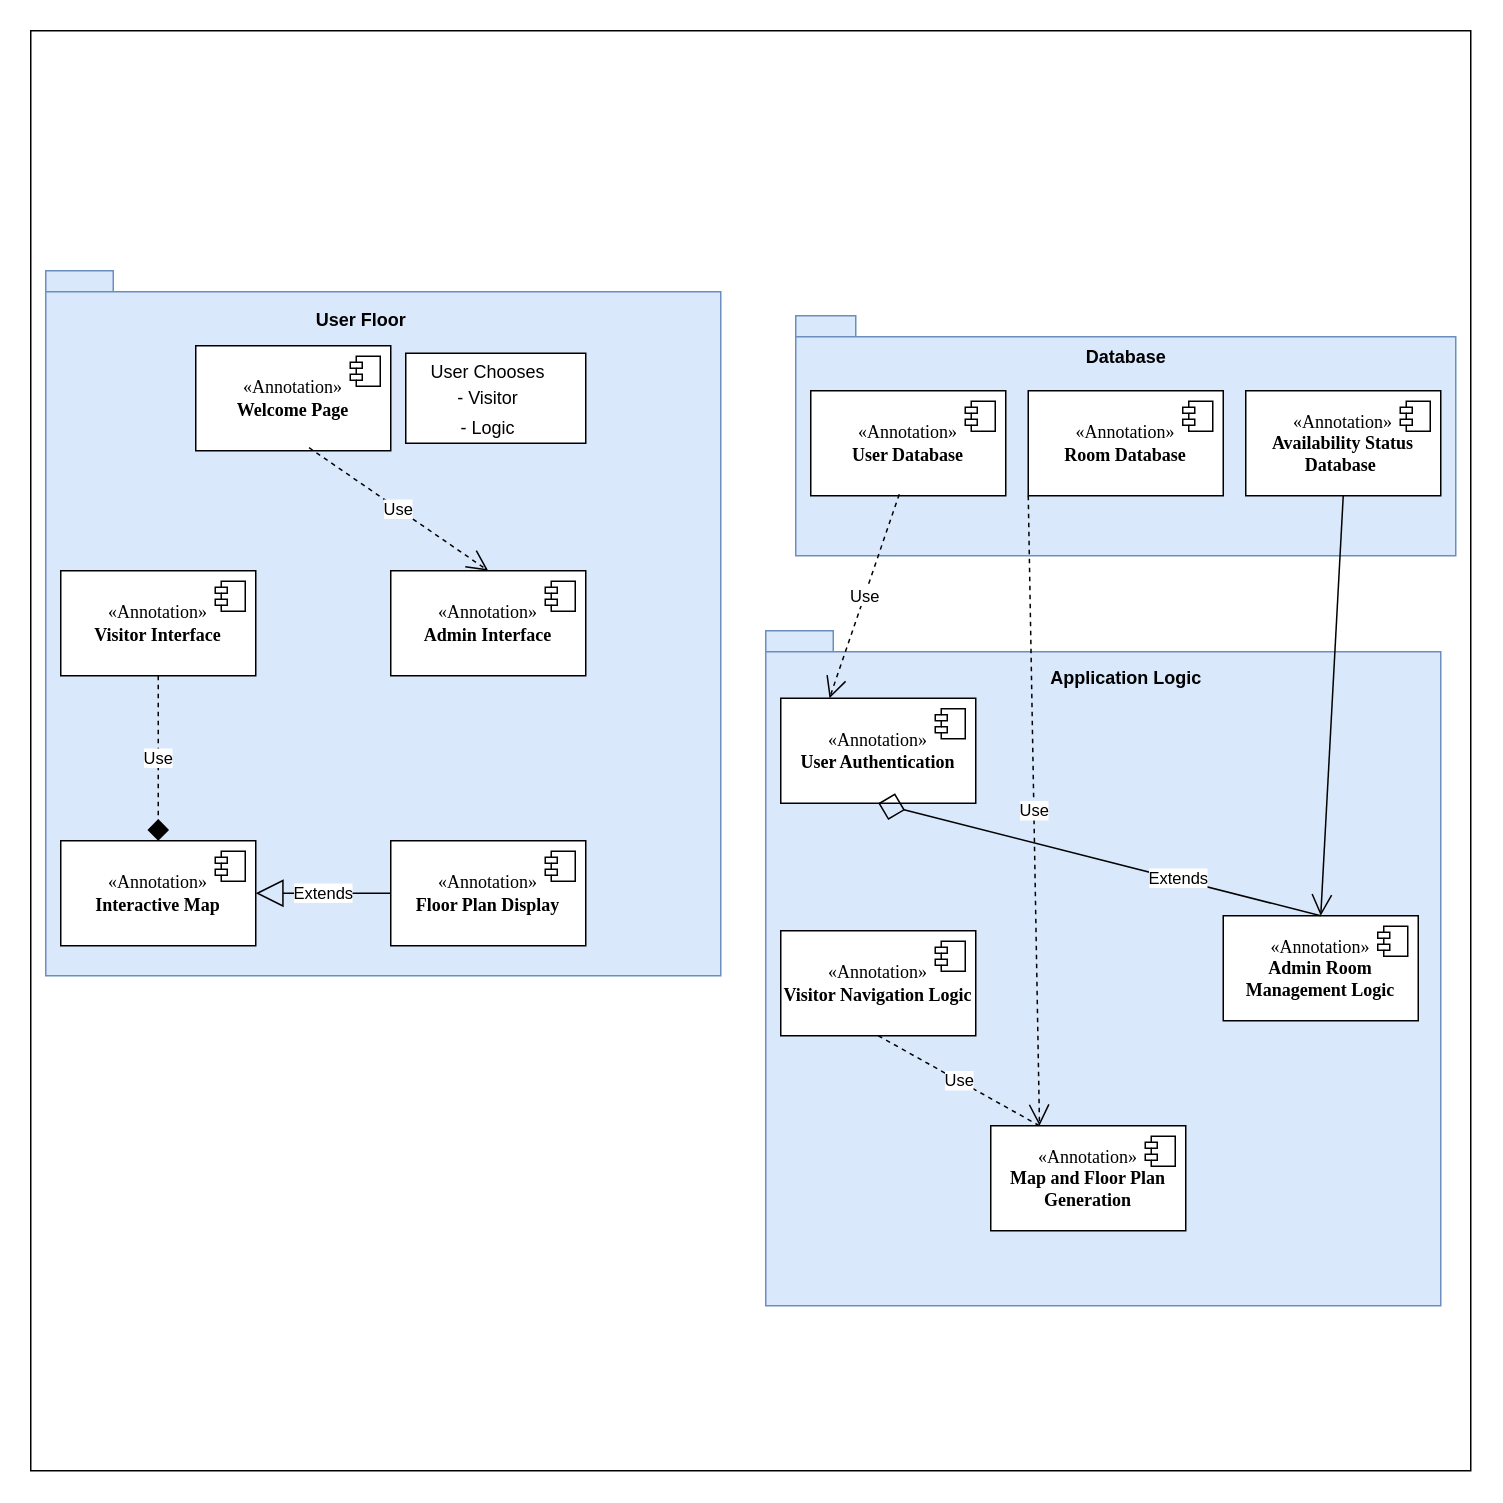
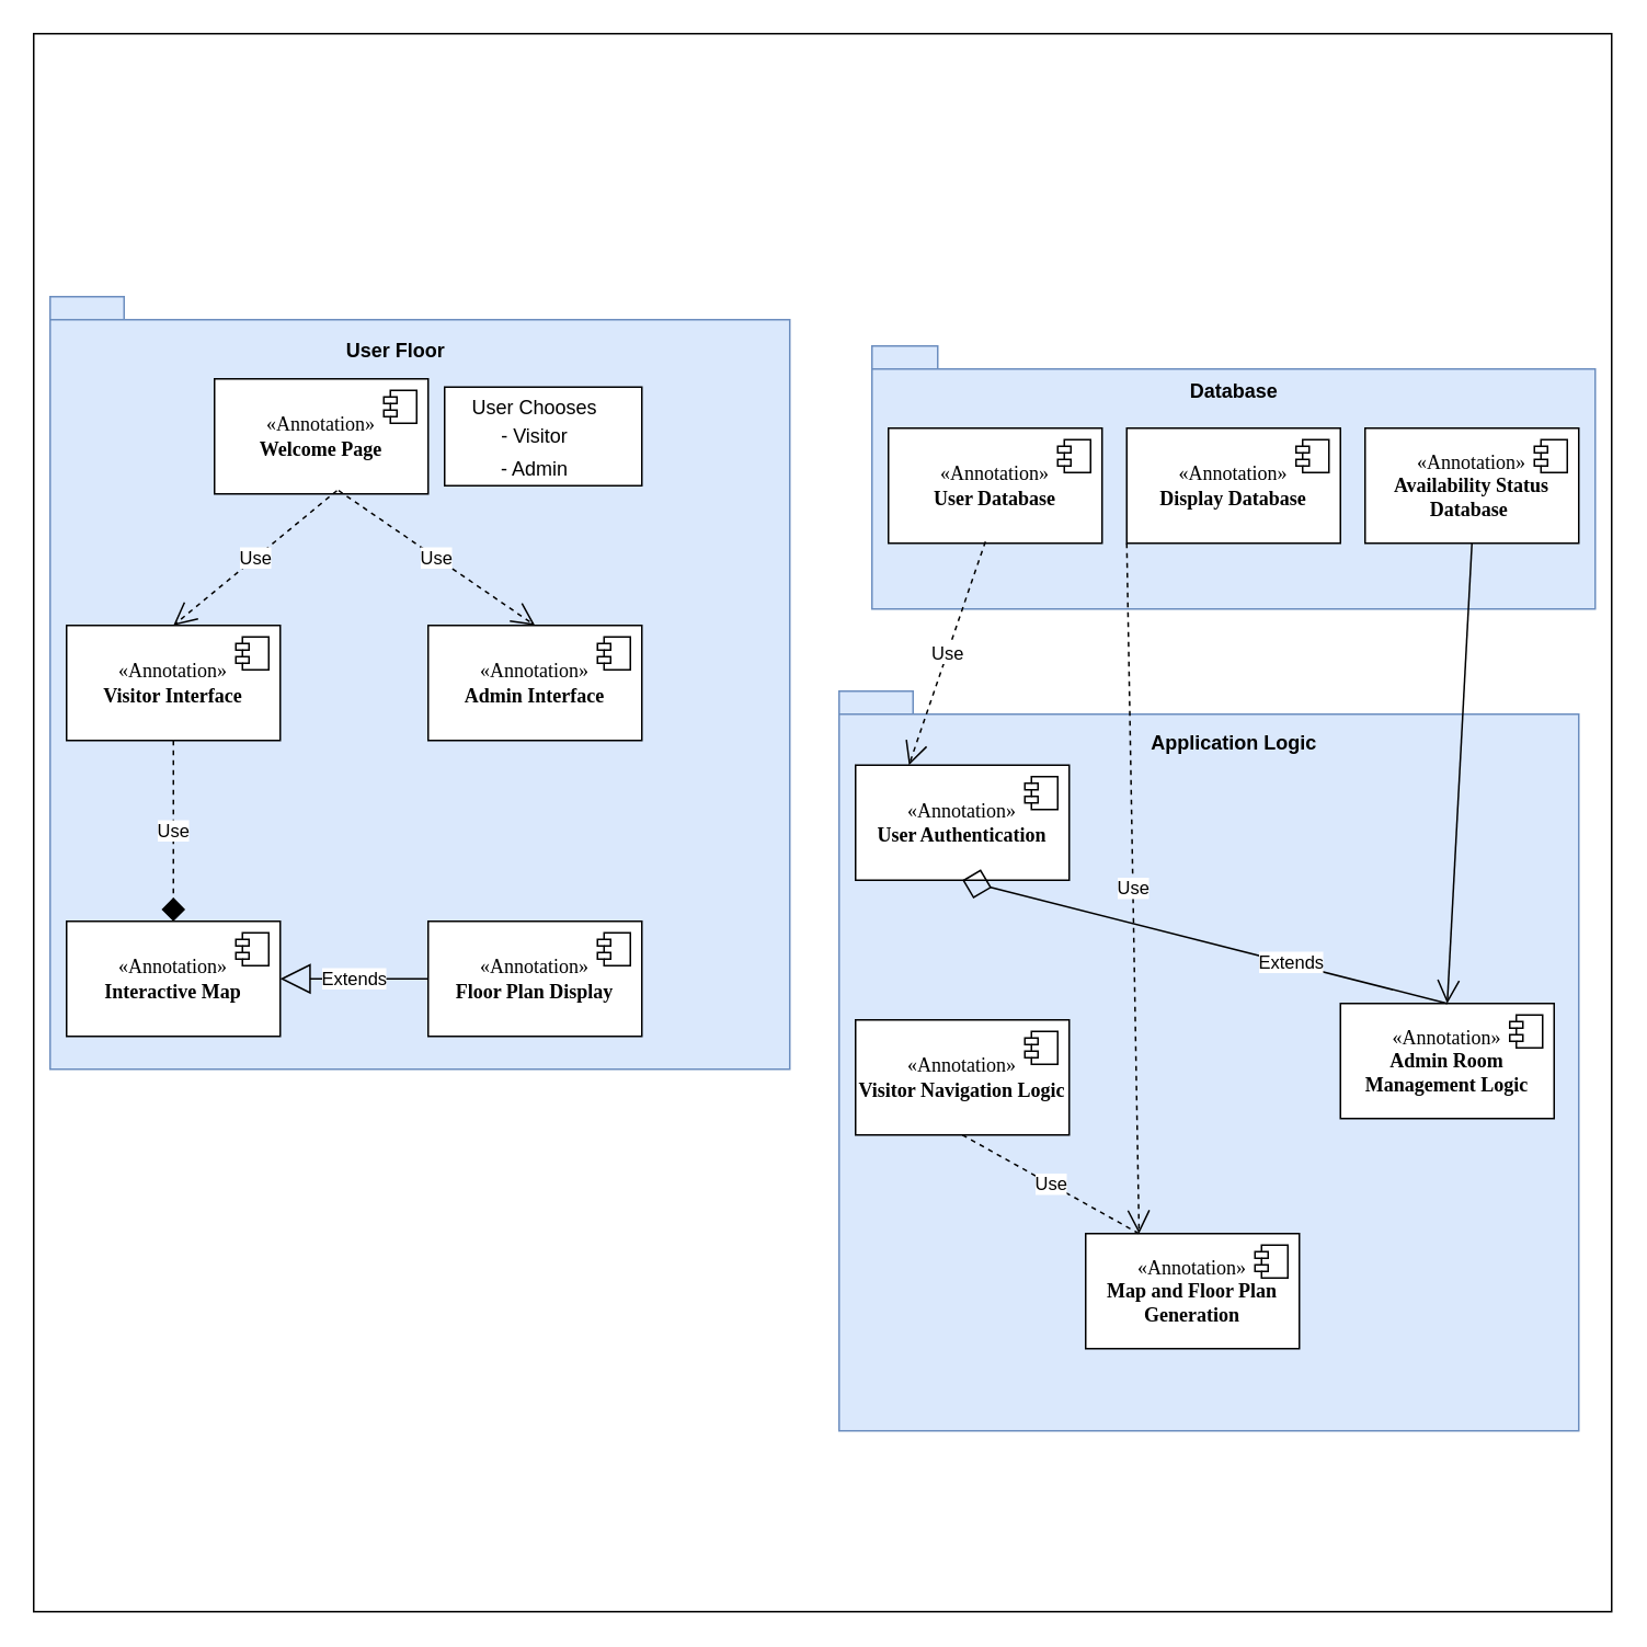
  <mxCell id="0" />
  <mxCell id="1" parent="0" />
  <mxCell id="2" value="" style="whiteSpace=wrap;html=1;aspect=fixed;" vertex="1" parent="1"><mxGeometry y="20" width="960" height="960" as="geometry" x="20" /></mxCell>
  <mxCell id="3" value="" style="shape=folder;fontStyle=1;spacingTop=10;tabWidth=40;tabHeight=14;tabPosition=left;html=1;whiteSpace=wrap;fillColor=#dae8fc;strokeColor=#6c8ebf;" vertex="1" parent="1"><mxGeometry x="30" y="180" width="450" height="470" as="geometry" /></mxCell>
  <mxCell id="4" value="«Annotation»&lt;br&gt;&lt;b&gt;Admin Interface&lt;/b&gt;" style="html=1;dropTarget=0;whiteSpace=wrap;fontFamily=Times New Roman;spacing=2;" vertex="1" parent="1"><mxGeometry x="260" y="380" width="130" height="70" as="geometry" /></mxCell>
  <mxCell id="5" value="" style="shape=module;jettyWidth=8;jettyHeight=4;fontFamily=Times New Roman;spacing=2;" vertex="1" parent="4"><mxGeometry x="1" width="20" height="20" relative="1" as="geometry"><mxPoint x="-27" y="7" as="offset" /></mxGeometry></mxCell>
  <mxCell id="6" value="«Annotation»&lt;br&gt;&lt;b&gt;Visitor Interface&lt;/b&gt;" style="html=1;dropTarget=0;whiteSpace=wrap;fontFamily=Times New Roman;spacing=2;" vertex="1" parent="1"><mxGeometry x="40" y="380" width="130" height="70" as="geometry" /></mxCell>
  <mxCell id="7" value="" style="shape=module;jettyWidth=8;jettyHeight=4;fontFamily=Times New Roman;spacing=2;" vertex="1" parent="6"><mxGeometry x="1" width="20" height="20" relative="1" as="geometry"><mxPoint x="-27" y="7" as="offset" /></mxGeometry></mxCell>
  <mxCell id="8" value="«Annotation»&lt;br&gt;&lt;b&gt;Floor Plan Display&lt;/b&gt;" style="html=1;dropTarget=0;whiteSpace=wrap;fontFamily=Times New Roman;spacing=2;" vertex="1" parent="1"><mxGeometry x="260" y="560" width="130" height="70" as="geometry" /></mxCell>
  <mxCell id="9" value="" style="shape=module;jettyWidth=8;jettyHeight=4;fontFamily=Times New Roman;spacing=2;" vertex="1" parent="8"><mxGeometry x="1" width="20" height="20" relative="1" as="geometry"><mxPoint x="-27" y="7" as="offset" /></mxGeometry></mxCell>
  <mxCell id="10" value="«Annotation»&lt;br&gt;&lt;b&gt;Interactive Map&lt;/b&gt;" style="html=1;dropTarget=0;whiteSpace=wrap;fontFamily=Times New Roman;spacing=2;" vertex="1" parent="1"><mxGeometry x="40" y="560" width="130" height="70" as="geometry" /></mxCell>
  <mxCell id="11" value="" style="shape=module;jettyWidth=8;jettyHeight=4;fontFamily=Times New Roman;spacing=2;" vertex="1" parent="10"><mxGeometry x="1" width="20" height="20" relative="1" as="geometry"><mxPoint x="-27" y="7" as="offset" /></mxGeometry></mxCell>
  <mxCell id="12" value="«Annotation»&lt;br&gt;&lt;b&gt;Welcome Page&lt;/b&gt;" style="html=1;dropTarget=0;whiteSpace=wrap;fontFamily=Times New Roman;spacing=2;" vertex="1" parent="1"><mxGeometry x="130" y="230" width="130" height="70" as="geometry" /></mxCell>
  <mxCell id="13" value="" style="shape=module;jettyWidth=8;jettyHeight=4;fontFamily=Times New Roman;spacing=2;" vertex="1" parent="12"><mxGeometry x="1" width="20" height="20" relative="1" as="geometry"><mxPoint x="-27" y="7" as="offset" /></mxGeometry></mxCell>
  <mxCell id="14" value="Use" style="endArrow=diamond;endSize=12;dashed=1;html=1;rounded=0;exitX=0.5;exitY=1;exitDx=0;exitDy=0;entryX=0.5;entryY=0;entryDx=0;entryDy=0;" edge="1" parent="1" source="6" target="10"><mxGeometry width="160" relative="1" as="geometry"><mxPoint x="380" y="500" as="sourcePoint" /><mxPoint x="540" y="500" as="targetPoint" /></mxGeometry></mxCell>
  <mxCell id="15" value="Extends" style="endArrow=block;endSize=16;endFill=0;html=1;rounded=0;exitX=0;exitY=0.5;exitDx=0;exitDy=0;entryX=1;entryY=0.5;entryDx=0;entryDy=0;" edge="1" parent="1" source="8" target="10"><mxGeometry width="160" relative="1" as="geometry"><mxPoint x="380" y="500" as="sourcePoint" /><mxPoint x="540" y="500" as="targetPoint" /></mxGeometry></mxCell>
  <mxCell id="16" value="" style="rounded=0;whiteSpace=wrap;html=1;" vertex="1" parent="1"><mxGeometry x="270" y="235" width="120" height="60" as="geometry" /></mxCell>
  <mxCell id="17" value="User Chooses" style="text;html=1;align=center;verticalAlign=middle;whiteSpace=wrap;rounded=0;" vertex="1" parent="1"><mxGeometry x="280" y="235" width="90" height="25" as="geometry" /></mxCell>
  <mxCell id="18" value="- Visitor" style="text;html=1;align=center;verticalAlign=middle;whiteSpace=wrap;rounded=0;" vertex="1" parent="1"><mxGeometry x="280" y="252.5" width="90" height="25" as="geometry" /></mxCell>
- <mxCell id="19" value="- Logic" style="text;html=1;align=center;verticalAlign=middle;whiteSpace=wrap;rounded=0;" vertex="1" parent="1"><mxGeometry x="280" y="275" width="90" height="20" as="geometry" /></mxCell>
+ <mxCell id="19" value="- Admin" style="text;html=1;align=center;verticalAlign=middle;whiteSpace=wrap;rounded=0;" vertex="1" parent="1"><mxGeometry x="280" y="275" width="90" height="20" as="geometry" /></mxCell>
+ <mxCell id="20" value="Use" style="endArrow=open;endSize=12;dashed=1;html=1;rounded=0;entryX=0.5;entryY=0;entryDx=0;entryDy=0;exitX=0.573;exitY=0.971;exitDx=0;exitDy=0;exitPerimeter=0;" edge="1" parent="1" source="12" target="6"><mxGeometry width="160" relative="1" as="geometry"><mxPoint x="248" y="500" as="sourcePoint" /><mxPoint x="185" y="600" as="targetPoint" /></mxGeometry></mxCell>
  <mxCell id="21" value="Use" style="endArrow=open;endSize=12;dashed=1;html=1;rounded=0;entryX=0.5;entryY=0;entryDx=0;entryDy=0;exitX=0.581;exitY=0.971;exitDx=0;exitDy=0;exitPerimeter=0;" edge="1" parent="1" source="12" target="4"><mxGeometry width="160" relative="1" as="geometry"><mxPoint x="387" y="318" as="sourcePoint" /><mxPoint x="248" y="430" as="targetPoint" /></mxGeometry></mxCell>
  <mxCell id="22" value="" style="shape=folder;fontStyle=1;spacingTop=10;tabWidth=40;tabHeight=14;tabPosition=left;html=1;whiteSpace=wrap;fillColor=#dae8fc;strokeColor=#6c8ebf;" vertex="1" parent="1"><mxGeometry x="530" y="210" width="440" height="160" as="geometry" /></mxCell>
  <mxCell id="23" value="«Annotation»&lt;br&gt;&lt;b&gt;User Database&lt;/b&gt;" style="html=1;dropTarget=0;whiteSpace=wrap;fontFamily=Times New Roman;spacing=2;" vertex="1" parent="1"><mxGeometry x="540" y="260" width="130" height="70" as="geometry" /></mxCell>
  <mxCell id="24" value="" style="shape=module;jettyWidth=8;jettyHeight=4;fontFamily=Times New Roman;spacing=2;" vertex="1" parent="23"><mxGeometry x="1" width="20" height="20" relative="1" as="geometry"><mxPoint x="-27" y="7" as="offset" /></mxGeometry></mxCell>
- <mxCell id="25" value="«Annotation»&lt;br&gt;&lt;b&gt;Room Database&lt;/b&gt;" style="html=1;dropTarget=0;whiteSpace=wrap;fontFamily=Times New Roman;spacing=2;" vertex="1" parent="1"><mxGeometry x="685" y="260" width="130" height="70" as="geometry" /></mxCell>
+ <mxCell id="25" value="«Annotation»&lt;br&gt;&lt;b&gt;Display Database&lt;/b&gt;" style="html=1;dropTarget=0;whiteSpace=wrap;fontFamily=Times New Roman;spacing=2;" vertex="1" parent="1"><mxGeometry x="685" y="260" width="130" height="70" as="geometry" /></mxCell>
  <mxCell id="26" value="" style="shape=module;jettyWidth=8;jettyHeight=4;fontFamily=Times New Roman;spacing=2;" vertex="1" parent="25"><mxGeometry x="1" width="20" height="20" relative="1" as="geometry"><mxPoint x="-27" y="7" as="offset" /></mxGeometry></mxCell>
  <mxCell id="27" value="«Annotation»&lt;br&gt;&lt;b&gt;Availability Status Database&amp;nbsp;&lt;/b&gt;" style="html=1;dropTarget=0;whiteSpace=wrap;fontFamily=Times New Roman;spacing=2;" vertex="1" parent="1"><mxGeometry x="830" y="260" width="130" height="70" as="geometry" /></mxCell>
  <mxCell id="28" value="" style="shape=module;jettyWidth=8;jettyHeight=4;fontFamily=Times New Roman;spacing=2;" vertex="1" parent="27"><mxGeometry x="1" width="20" height="20" relative="1" as="geometry"><mxPoint x="-27" y="7" as="offset" /></mxGeometry></mxCell>
  <mxCell id="29" value="" style="shape=folder;fontStyle=1;spacingTop=10;tabWidth=40;tabHeight=14;tabPosition=left;html=1;whiteSpace=wrap;fillColor=#dae8fc;strokeColor=#6c8ebf;" vertex="1" parent="1"><mxGeometry x="510" y="420" width="450" height="450" as="geometry" /></mxCell>
  <mxCell id="30" value="«Annotation»&lt;br&gt;&lt;b&gt;User Authentication&lt;/b&gt;" style="html=1;dropTarget=0;whiteSpace=wrap;fontFamily=Times New Roman;spacing=2;" vertex="1" parent="1"><mxGeometry x="520" y="465" width="130" height="70" as="geometry" /></mxCell>
  <mxCell id="31" value="" style="shape=module;jettyWidth=8;jettyHeight=4;fontFamily=Times New Roman;spacing=2;" vertex="1" parent="30"><mxGeometry x="1" width="20" height="20" relative="1" as="geometry"><mxPoint x="-27" y="7" as="offset" /></mxGeometry></mxCell>
  <mxCell id="32" value="«Annotation»&lt;br&gt;&lt;b&gt;Visitor Navigation Logic&lt;/b&gt;" style="html=1;dropTarget=0;whiteSpace=wrap;fontFamily=Times New Roman;spacing=2;" vertex="1" parent="1"><mxGeometry x="520" y="620" width="130" height="70" as="geometry" /></mxCell>
  <mxCell id="33" value="" style="shape=module;jettyWidth=8;jettyHeight=4;fontFamily=Times New Roman;spacing=2;" vertex="1" parent="32"><mxGeometry x="1" width="20" height="20" relative="1" as="geometry"><mxPoint x="-27" y="7" as="offset" /></mxGeometry></mxCell>
  <mxCell id="34" value="«Annotation»&lt;br&gt;&lt;b&gt;Map and Floor Plan Generation&lt;/b&gt;" style="html=1;dropTarget=0;whiteSpace=wrap;fontFamily=Times New Roman;spacing=2;" vertex="1" parent="1"><mxGeometry x="660" y="750" width="130" height="70" as="geometry" /></mxCell>
  <mxCell id="35" value="" style="shape=module;jettyWidth=8;jettyHeight=4;fontFamily=Times New Roman;spacing=2;" vertex="1" parent="34"><mxGeometry x="1" width="20" height="20" relative="1" as="geometry"><mxPoint x="-27" y="7" as="offset" /></mxGeometry></mxCell>
  <mxCell id="36" value="«Annotation»&lt;br&gt;&lt;b&gt;Admin Room Management Logic&lt;/b&gt;" style="html=1;dropTarget=0;whiteSpace=wrap;fontFamily=Times New Roman;spacing=2;" vertex="1" parent="1"><mxGeometry x="815" y="610" width="130" height="70" as="geometry" /></mxCell>
  <mxCell id="37" value="" style="shape=module;jettyWidth=8;jettyHeight=4;fontFamily=Times New Roman;spacing=2;" vertex="1" parent="36"><mxGeometry x="1" width="20" height="20" relative="1" as="geometry"><mxPoint x="-27" y="7" as="offset" /></mxGeometry></mxCell>
  <mxCell id="38" value="Use" style="endArrow=open;endSize=12;dashed=1;html=1;rounded=0;entryX=0.25;entryY=0;entryDx=0;entryDy=0;exitX=0.454;exitY=0.986;exitDx=0;exitDy=0;exitPerimeter=0;" edge="1" parent="1" source="23" target="30"><mxGeometry width="160" relative="1" as="geometry"><mxPoint x="216" y="308" as="sourcePoint" /><mxPoint x="335" y="390" as="targetPoint" /></mxGeometry></mxCell>
  <mxCell id="39" value="Extends" style="endArrow=diamond;endSize=16;endFill=0;html=1;rounded=0;exitX=0.5;exitY=0;exitDx=0;exitDy=0;entryX=0.5;entryY=1;entryDx=0;entryDy=0;" edge="1" parent="1" source="36" target="30"><mxGeometry x="-0.355" y="-1" width="160" relative="1" as="geometry"><mxPoint x="745" y="545" as="sourcePoint" /><mxPoint x="590" y="535" as="targetPoint" /><mxPoint as="offset" /></mxGeometry></mxCell>
  <mxCell id="40" value="" style="endArrow=open;endFill=1;endSize=12;html=1;rounded=0;exitX=0.5;exitY=1;exitDx=0;exitDy=0;entryX=0.5;entryY=0;entryDx=0;entryDy=0;" edge="1" parent="1" source="27" target="36"><mxGeometry width="160" relative="1" as="geometry"><mxPoint x="380" y="560" as="sourcePoint" /><mxPoint x="540" y="560" as="targetPoint" /></mxGeometry></mxCell>
  <mxCell id="41" value="Use" style="endArrow=none;endSize=12;dashed=1;html=1;rounded=0;entryX=0.25;entryY=0;entryDx=0;entryDy=0;exitX=0.5;exitY=1;exitDx=0;exitDy=0;" edge="1" parent="1" source="32" target="34"><mxGeometry width="160" relative="1" as="geometry"><mxPoint x="609" y="339" as="sourcePoint" /><mxPoint x="713" y="475" as="targetPoint" /></mxGeometry></mxCell>
  <mxCell id="42" value="Use" style="endArrow=open;endSize=12;dashed=1;html=1;rounded=0;exitX=0;exitY=1;exitDx=0;exitDy=0;entryX=0.25;entryY=0;entryDx=0;entryDy=0;" edge="1" parent="1" source="25" target="34"><mxGeometry width="160" relative="1" as="geometry"><mxPoint x="595" y="700" as="sourcePoint" /><mxPoint x="720" y="750" as="targetPoint" /></mxGeometry></mxCell>
  <mxCell id="43" value="User Floor" style="text;align=center;fontStyle=1;verticalAlign=middle;spacingLeft=3;spacingRight=3;strokeColor=none;rotatable=0;points=[[0,0.5],[1,0.5]];portConstraint=eastwest;html=1;" vertex="1" parent="1"><mxGeometry x="200" y="200" width="80" height="26" as="geometry" /></mxCell>
  <mxCell id="44" value="Application Logic" style="text;align=center;fontStyle=1;verticalAlign=middle;spacingLeft=3;spacingRight=3;strokeColor=none;rotatable=0;points=[[0,0.5],[1,0.5]];portConstraint=eastwest;html=1;" vertex="1" parent="1"><mxGeometry x="710" y="439" width="80" height="26" as="geometry" /></mxCell>
  <mxCell id="45" value="Database" style="text;align=center;fontStyle=1;verticalAlign=middle;spacingLeft=3;spacingRight=3;strokeColor=none;rotatable=0;points=[[0,0.5],[1,0.5]];portConstraint=eastwest;html=1;" vertex="1" parent="1"><mxGeometry x="710" y="225" width="80" height="26" as="geometry" /></mxCell>
